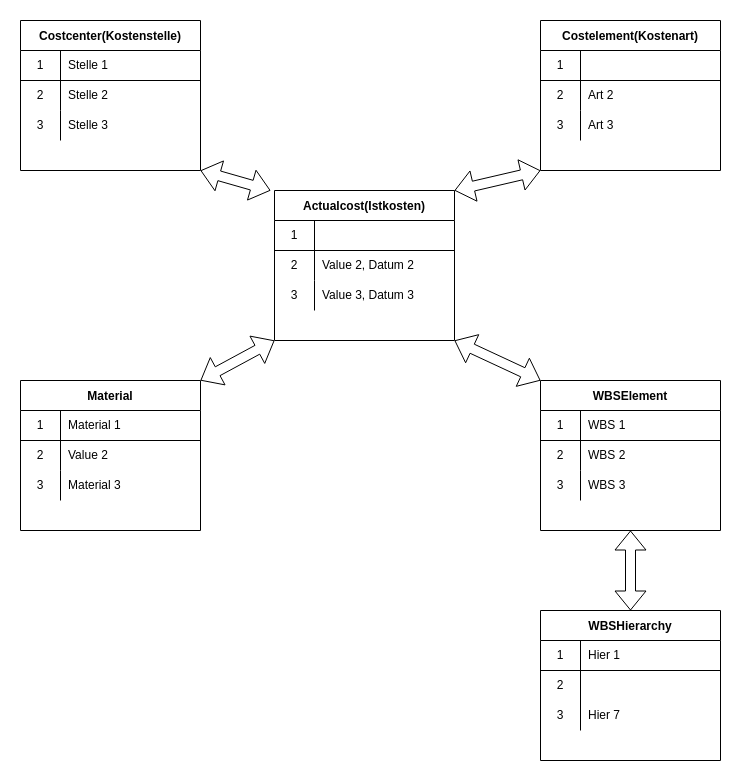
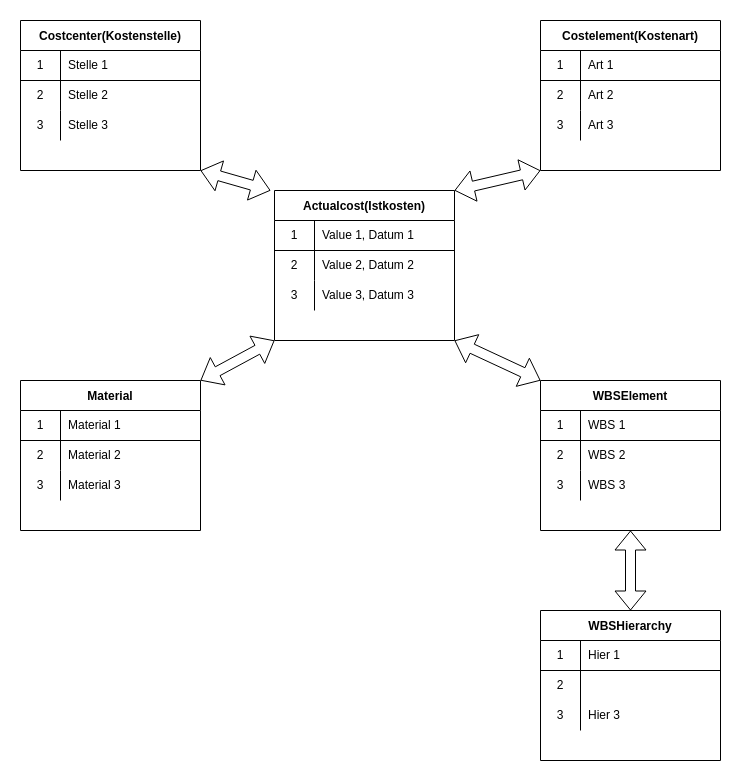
  <mxCell id="0" />
  <mxCell id="1" parent="0" />
  <mxCell id="2" value="Actualcost(Istkosten)" style="shape=table;startSize=30;container=1;collapsible=0;childLayout=tableLayout;fixedRows=1;rowLines=0;fontStyle=1;align=center;" vertex="1" parent="1"><mxGeometry x="274" y="190" width="180" height="150" as="geometry" /></mxCell>
  <mxCell id="3" value="" style="shape=partialRectangle;html=1;whiteSpace=wrap;collapsible=0;dropTarget=0;pointerEvents=0;fillColor=none;top=0;left=0;bottom=1;right=0;points=[[0,0.5],[1,0.5]];portConstraint=eastwest;" vertex="1" parent="2"><mxGeometry y="30" width="180" height="30" as="geometry" /></mxCell>
  <mxCell id="4" value="1" style="shape=partialRectangle;html=1;whiteSpace=wrap;connectable=0;fillColor=none;top=0;left=0;bottom=0;right=0;overflow=hidden;" vertex="1" parent="3"><mxGeometry width="40" height="30" as="geometry" /></mxCell>
+ <mxCell id="5" value="Value 1, Datum 1" style="shape=partialRectangle;html=1;whiteSpace=wrap;connectable=0;fillColor=none;top=0;left=0;bottom=0;right=0;align=left;spacingLeft=6;overflow=hidden;" vertex="1" parent="3"><mxGeometry x="40" width="140" height="30" as="geometry" /></mxCell>
  <mxCell id="6" value="" style="shape=partialRectangle;html=1;whiteSpace=wrap;collapsible=0;dropTarget=0;pointerEvents=0;fillColor=none;top=0;left=0;bottom=0;right=0;points=[[0,0.5],[1,0.5]];portConstraint=eastwest;" vertex="1" parent="2"><mxGeometry y="60" width="180" height="30" as="geometry" /></mxCell>
  <mxCell id="7" value="2" style="shape=partialRectangle;html=1;whiteSpace=wrap;connectable=0;fillColor=none;top=0;left=0;bottom=0;right=0;overflow=hidden;" vertex="1" parent="6"><mxGeometry width="40" height="30" as="geometry" /></mxCell>
  <mxCell id="8" value="Value 2, Datum 2" style="shape=partialRectangle;html=1;whiteSpace=wrap;connectable=0;fillColor=none;top=0;left=0;bottom=0;right=0;align=left;spacingLeft=6;overflow=hidden;" vertex="1" parent="6"><mxGeometry x="40" width="140" height="30" as="geometry" /></mxCell>
  <mxCell id="9" value="" style="shape=partialRectangle;html=1;whiteSpace=wrap;collapsible=0;dropTarget=0;pointerEvents=0;fillColor=none;top=0;left=0;bottom=0;right=0;points=[[0,0.5],[1,0.5]];portConstraint=eastwest;" vertex="1" parent="2"><mxGeometry y="90" width="180" height="30" as="geometry" /></mxCell>
  <mxCell id="10" value="3" style="shape=partialRectangle;html=1;whiteSpace=wrap;connectable=0;fillColor=none;top=0;left=0;bottom=0;right=0;overflow=hidden;" vertex="1" parent="9"><mxGeometry width="40" height="30" as="geometry" /></mxCell>
  <mxCell id="11" value="Value 3, Datum 3" style="shape=partialRectangle;html=1;whiteSpace=wrap;connectable=0;fillColor=none;top=0;left=0;bottom=0;right=0;align=left;spacingLeft=6;overflow=hidden;" vertex="1" parent="9"><mxGeometry x="40" width="140" height="30" as="geometry" /></mxCell>
  <mxCell id="12" value="Costcenter(Kostenstelle)" style="shape=table;startSize=30;container=1;collapsible=0;childLayout=tableLayout;fixedRows=1;rowLines=0;fontStyle=1;align=center;" vertex="1" parent="1"><mxGeometry x="20" y="20" width="180" height="150" as="geometry" /></mxCell>
  <mxCell id="13" value="" style="shape=partialRectangle;html=1;whiteSpace=wrap;collapsible=0;dropTarget=0;pointerEvents=0;fillColor=none;top=0;left=0;bottom=1;right=0;points=[[0,0.5],[1,0.5]];portConstraint=eastwest;" vertex="1" parent="12"><mxGeometry y="30" width="180" height="30" as="geometry" /></mxCell>
  <mxCell id="14" value="1" style="shape=partialRectangle;html=1;whiteSpace=wrap;connectable=0;fillColor=none;top=0;left=0;bottom=0;right=0;overflow=hidden;" vertex="1" parent="13"><mxGeometry width="40" height="30" as="geometry" /></mxCell>
  <mxCell id="15" value="Stelle 1" style="shape=partialRectangle;html=1;whiteSpace=wrap;connectable=0;fillColor=none;top=0;left=0;bottom=0;right=0;align=left;spacingLeft=6;overflow=hidden;" vertex="1" parent="13"><mxGeometry x="40" width="140" height="30" as="geometry" /></mxCell>
  <mxCell id="16" value="" style="shape=partialRectangle;html=1;whiteSpace=wrap;collapsible=0;dropTarget=0;pointerEvents=0;fillColor=none;top=0;left=0;bottom=0;right=0;points=[[0,0.5],[1,0.5]];portConstraint=eastwest;" vertex="1" parent="12"><mxGeometry y="60" width="180" height="30" as="geometry" /></mxCell>
  <mxCell id="17" value="2" style="shape=partialRectangle;html=1;whiteSpace=wrap;connectable=0;fillColor=none;top=0;left=0;bottom=0;right=0;overflow=hidden;" vertex="1" parent="16"><mxGeometry width="40" height="30" as="geometry" /></mxCell>
  <mxCell id="18" value="Stelle 2" style="shape=partialRectangle;html=1;whiteSpace=wrap;connectable=0;fillColor=none;top=0;left=0;bottom=0;right=0;align=left;spacingLeft=6;overflow=hidden;" vertex="1" parent="16"><mxGeometry x="40" width="140" height="30" as="geometry" /></mxCell>
  <mxCell id="19" value="" style="shape=partialRectangle;html=1;whiteSpace=wrap;collapsible=0;dropTarget=0;pointerEvents=0;fillColor=none;top=0;left=0;bottom=0;right=0;points=[[0,0.5],[1,0.5]];portConstraint=eastwest;" vertex="1" parent="12"><mxGeometry y="90" width="180" height="30" as="geometry" /></mxCell>
  <mxCell id="20" value="3" style="shape=partialRectangle;html=1;whiteSpace=wrap;connectable=0;fillColor=none;top=0;left=0;bottom=0;right=0;overflow=hidden;" vertex="1" parent="19"><mxGeometry width="40" height="30" as="geometry" /></mxCell>
  <mxCell id="21" value="Stelle 3" style="shape=partialRectangle;html=1;whiteSpace=wrap;connectable=0;fillColor=none;top=0;left=0;bottom=0;right=0;align=left;spacingLeft=6;overflow=hidden;" vertex="1" parent="19"><mxGeometry x="40" width="140" height="30" as="geometry" /></mxCell>
  <mxCell id="22" value="Costelement(Kostenart)" style="shape=table;startSize=30;container=1;collapsible=0;childLayout=tableLayout;fixedRows=1;rowLines=0;fontStyle=1;align=center;" vertex="1" parent="1"><mxGeometry x="540" y="20" width="180" height="150" as="geometry" /></mxCell>
  <mxCell id="23" value="" style="shape=partialRectangle;html=1;whiteSpace=wrap;collapsible=0;dropTarget=0;pointerEvents=0;fillColor=none;top=0;left=0;bottom=1;right=0;points=[[0,0.5],[1,0.5]];portConstraint=eastwest;" vertex="1" parent="22"><mxGeometry y="30" width="180" height="30" as="geometry" /></mxCell>
  <mxCell id="24" value="1" style="shape=partialRectangle;html=1;whiteSpace=wrap;connectable=0;fillColor=none;top=0;left=0;bottom=0;right=0;overflow=hidden;" vertex="1" parent="23"><mxGeometry width="40" height="30" as="geometry" /></mxCell>
+ <mxCell id="25" value="Art 1" style="shape=partialRectangle;html=1;whiteSpace=wrap;connectable=0;fillColor=none;top=0;left=0;bottom=0;right=0;align=left;spacingLeft=6;overflow=hidden;" vertex="1" parent="23"><mxGeometry x="40" width="140" height="30" as="geometry" /></mxCell>
  <mxCell id="26" value="" style="shape=partialRectangle;html=1;whiteSpace=wrap;collapsible=0;dropTarget=0;pointerEvents=0;fillColor=none;top=0;left=0;bottom=0;right=0;points=[[0,0.5],[1,0.5]];portConstraint=eastwest;" vertex="1" parent="22"><mxGeometry y="60" width="180" height="30" as="geometry" /></mxCell>
  <mxCell id="27" value="2" style="shape=partialRectangle;html=1;whiteSpace=wrap;connectable=0;fillColor=none;top=0;left=0;bottom=0;right=0;overflow=hidden;" vertex="1" parent="26"><mxGeometry width="40" height="30" as="geometry" /></mxCell>
  <mxCell id="28" value="Art 2" style="shape=partialRectangle;html=1;whiteSpace=wrap;connectable=0;fillColor=none;top=0;left=0;bottom=0;right=0;align=left;spacingLeft=6;overflow=hidden;" vertex="1" parent="26"><mxGeometry x="40" width="140" height="30" as="geometry" /></mxCell>
  <mxCell id="29" value="" style="shape=partialRectangle;html=1;whiteSpace=wrap;collapsible=0;dropTarget=0;pointerEvents=0;fillColor=none;top=0;left=0;bottom=0;right=0;points=[[0,0.5],[1,0.5]];portConstraint=eastwest;" vertex="1" parent="22"><mxGeometry y="90" width="180" height="30" as="geometry" /></mxCell>
  <mxCell id="30" value="3" style="shape=partialRectangle;html=1;whiteSpace=wrap;connectable=0;fillColor=none;top=0;left=0;bottom=0;right=0;overflow=hidden;" vertex="1" parent="29"><mxGeometry width="40" height="30" as="geometry" /></mxCell>
  <mxCell id="31" value="Art 3" style="shape=partialRectangle;html=1;whiteSpace=wrap;connectable=0;fillColor=none;top=0;left=0;bottom=0;right=0;align=left;spacingLeft=6;overflow=hidden;" vertex="1" parent="29"><mxGeometry x="40" width="140" height="30" as="geometry" /></mxCell>
  <mxCell id="32" value="Material" style="shape=table;startSize=30;container=1;collapsible=0;childLayout=tableLayout;fixedRows=1;rowLines=0;fontStyle=1;align=center;" vertex="1" parent="1"><mxGeometry x="20" y="380" width="180" height="150" as="geometry" /></mxCell>
  <mxCell id="33" value="" style="shape=partialRectangle;html=1;whiteSpace=wrap;collapsible=0;dropTarget=0;pointerEvents=0;fillColor=none;top=0;left=0;bottom=1;right=0;points=[[0,0.5],[1,0.5]];portConstraint=eastwest;" vertex="1" parent="32"><mxGeometry y="30" width="180" height="30" as="geometry" /></mxCell>
  <mxCell id="34" value="1" style="shape=partialRectangle;html=1;whiteSpace=wrap;connectable=0;fillColor=none;top=0;left=0;bottom=0;right=0;overflow=hidden;" vertex="1" parent="33"><mxGeometry width="40" height="30" as="geometry" /></mxCell>
  <mxCell id="35" value="Material 1" style="shape=partialRectangle;html=1;whiteSpace=wrap;connectable=0;fillColor=none;top=0;left=0;bottom=0;right=0;align=left;spacingLeft=6;overflow=hidden;" vertex="1" parent="33"><mxGeometry x="40" width="140" height="30" as="geometry" /></mxCell>
  <mxCell id="36" value="" style="shape=partialRectangle;html=1;whiteSpace=wrap;collapsible=0;dropTarget=0;pointerEvents=0;fillColor=none;top=0;left=0;bottom=0;right=0;points=[[0,0.5],[1,0.5]];portConstraint=eastwest;" vertex="1" parent="32"><mxGeometry y="60" width="180" height="30" as="geometry" /></mxCell>
  <mxCell id="37" value="2" style="shape=partialRectangle;html=1;whiteSpace=wrap;connectable=0;fillColor=none;top=0;left=0;bottom=0;right=0;overflow=hidden;" vertex="1" parent="36"><mxGeometry width="40" height="30" as="geometry" /></mxCell>
- <mxCell id="38" value="Value 2" style="shape=partialRectangle;html=1;whiteSpace=wrap;connectable=0;fillColor=none;top=0;left=0;bottom=0;right=0;align=left;spacingLeft=6;overflow=hidden;" vertex="1" parent="36"><mxGeometry x="40" width="140" height="30" as="geometry" /></mxCell>
+ <mxCell id="38" value="Material 2" style="shape=partialRectangle;html=1;whiteSpace=wrap;connectable=0;fillColor=none;top=0;left=0;bottom=0;right=0;align=left;spacingLeft=6;overflow=hidden;" vertex="1" parent="36"><mxGeometry x="40" width="140" height="30" as="geometry" /></mxCell>
  <mxCell id="39" value="" style="shape=partialRectangle;html=1;whiteSpace=wrap;collapsible=0;dropTarget=0;pointerEvents=0;fillColor=none;top=0;left=0;bottom=0;right=0;points=[[0,0.5],[1,0.5]];portConstraint=eastwest;" vertex="1" parent="32"><mxGeometry y="90" width="180" height="30" as="geometry" /></mxCell>
  <mxCell id="40" value="3" style="shape=partialRectangle;html=1;whiteSpace=wrap;connectable=0;fillColor=none;top=0;left=0;bottom=0;right=0;overflow=hidden;" vertex="1" parent="39"><mxGeometry width="40" height="30" as="geometry" /></mxCell>
  <mxCell id="41" value="Material 3" style="shape=partialRectangle;html=1;whiteSpace=wrap;connectable=0;fillColor=none;top=0;left=0;bottom=0;right=0;align=left;spacingLeft=6;overflow=hidden;" vertex="1" parent="39"><mxGeometry x="40" width="140" height="30" as="geometry" /></mxCell>
  <mxCell id="42" value="WBSElement" style="shape=table;startSize=30;container=1;collapsible=0;childLayout=tableLayout;fixedRows=1;rowLines=0;fontStyle=1;align=center;" vertex="1" parent="1"><mxGeometry x="540" y="380" width="180" height="150" as="geometry" /></mxCell>
  <mxCell id="43" value="" style="shape=partialRectangle;html=1;whiteSpace=wrap;collapsible=0;dropTarget=0;pointerEvents=0;fillColor=none;top=0;left=0;bottom=1;right=0;points=[[0,0.5],[1,0.5]];portConstraint=eastwest;" vertex="1" parent="42"><mxGeometry y="30" width="180" height="30" as="geometry" /></mxCell>
  <mxCell id="44" value="1" style="shape=partialRectangle;html=1;whiteSpace=wrap;connectable=0;fillColor=none;top=0;left=0;bottom=0;right=0;overflow=hidden;" vertex="1" parent="43"><mxGeometry width="40" height="30" as="geometry" /></mxCell>
  <mxCell id="45" value="WBS 1" style="shape=partialRectangle;html=1;whiteSpace=wrap;connectable=0;fillColor=none;top=0;left=0;bottom=0;right=0;align=left;spacingLeft=6;overflow=hidden;" vertex="1" parent="43"><mxGeometry x="40" width="140" height="30" as="geometry" /></mxCell>
  <mxCell id="46" value="" style="shape=partialRectangle;html=1;whiteSpace=wrap;collapsible=0;dropTarget=0;pointerEvents=0;fillColor=none;top=0;left=0;bottom=0;right=0;points=[[0,0.5],[1,0.5]];portConstraint=eastwest;" vertex="1" parent="42"><mxGeometry y="60" width="180" height="30" as="geometry" /></mxCell>
  <mxCell id="47" value="2" style="shape=partialRectangle;html=1;whiteSpace=wrap;connectable=0;fillColor=none;top=0;left=0;bottom=0;right=0;overflow=hidden;" vertex="1" parent="46"><mxGeometry width="40" height="30" as="geometry" /></mxCell>
  <mxCell id="48" value="WBS 2" style="shape=partialRectangle;html=1;whiteSpace=wrap;connectable=0;fillColor=none;top=0;left=0;bottom=0;right=0;align=left;spacingLeft=6;overflow=hidden;" vertex="1" parent="46"><mxGeometry x="40" width="140" height="30" as="geometry" /></mxCell>
  <mxCell id="49" value="" style="shape=partialRectangle;html=1;whiteSpace=wrap;collapsible=0;dropTarget=0;pointerEvents=0;fillColor=none;top=0;left=0;bottom=0;right=0;points=[[0,0.5],[1,0.5]];portConstraint=eastwest;" vertex="1" parent="42"><mxGeometry y="90" width="180" height="30" as="geometry" /></mxCell>
  <mxCell id="50" value="3" style="shape=partialRectangle;html=1;whiteSpace=wrap;connectable=0;fillColor=none;top=0;left=0;bottom=0;right=0;overflow=hidden;" vertex="1" parent="49"><mxGeometry width="40" height="30" as="geometry" /></mxCell>
  <mxCell id="51" value="WBS 3" style="shape=partialRectangle;html=1;whiteSpace=wrap;connectable=0;fillColor=none;top=0;left=0;bottom=0;right=0;align=left;spacingLeft=6;overflow=hidden;" vertex="1" parent="49"><mxGeometry x="40" width="140" height="30" as="geometry" /></mxCell>
  <mxCell id="52" value="WBSHierarchy" style="shape=table;startSize=30;container=1;collapsible=0;childLayout=tableLayout;fixedRows=1;rowLines=0;fontStyle=1;align=center;" vertex="1" parent="1"><mxGeometry x="540" y="610" width="180" height="150" as="geometry" /></mxCell>
  <mxCell id="53" value="" style="shape=partialRectangle;html=1;whiteSpace=wrap;collapsible=0;dropTarget=0;pointerEvents=0;fillColor=none;top=0;left=0;bottom=1;right=0;points=[[0,0.5],[1,0.5]];portConstraint=eastwest;" vertex="1" parent="52"><mxGeometry y="30" width="180" height="30" as="geometry" /></mxCell>
  <mxCell id="54" value="1" style="shape=partialRectangle;html=1;whiteSpace=wrap;connectable=0;fillColor=none;top=0;left=0;bottom=0;right=0;overflow=hidden;" vertex="1" parent="53"><mxGeometry width="40" height="30" as="geometry" /></mxCell>
  <mxCell id="55" value="Hier 1" style="shape=partialRectangle;html=1;whiteSpace=wrap;connectable=0;fillColor=none;top=0;left=0;bottom=0;right=0;align=left;spacingLeft=6;overflow=hidden;" vertex="1" parent="53"><mxGeometry x="40" width="140" height="30" as="geometry" /></mxCell>
  <mxCell id="56" value="" style="shape=partialRectangle;html=1;whiteSpace=wrap;collapsible=0;dropTarget=0;pointerEvents=0;fillColor=none;top=0;left=0;bottom=0;right=0;points=[[0,0.5],[1,0.5]];portConstraint=eastwest;" vertex="1" parent="52"><mxGeometry y="60" width="180" height="30" as="geometry" /></mxCell>
  <mxCell id="57" value="2" style="shape=partialRectangle;html=1;whiteSpace=wrap;connectable=0;fillColor=none;top=0;left=0;bottom=0;right=0;overflow=hidden;" vertex="1" parent="56"><mxGeometry width="40" height="30" as="geometry" /></mxCell>
  <mxCell id="58" value="" style="shape=partialRectangle;html=1;whiteSpace=wrap;collapsible=0;dropTarget=0;pointerEvents=0;fillColor=none;top=0;left=0;bottom=0;right=0;points=[[0,0.5],[1,0.5]];portConstraint=eastwest;" vertex="1" parent="52"><mxGeometry y="90" width="180" height="30" as="geometry" /></mxCell>
  <mxCell id="59" value="3" style="shape=partialRectangle;html=1;whiteSpace=wrap;connectable=0;fillColor=none;top=0;left=0;bottom=0;right=0;overflow=hidden;" vertex="1" parent="58"><mxGeometry width="40" height="30" as="geometry" /></mxCell>
- <mxCell id="60" value="Hier 7" style="shape=partialRectangle;html=1;whiteSpace=wrap;connectable=0;fillColor=none;top=0;left=0;bottom=0;right=0;align=left;spacingLeft=6;overflow=hidden;" vertex="1" parent="58"><mxGeometry x="40" width="140" height="30" as="geometry" /></mxCell>
+ <mxCell id="60" value="Hier 3" style="shape=partialRectangle;html=1;whiteSpace=wrap;connectable=0;fillColor=none;top=0;left=0;bottom=0;right=0;align=left;spacingLeft=6;overflow=hidden;" vertex="1" parent="58"><mxGeometry x="40" width="140" height="30" as="geometry" /></mxCell>
  <mxCell id="61" value="" style="shape=flexArrow;endArrow=classic;startArrow=classic;html=1;" edge="1" parent="1"><mxGeometry width="100" height="100" relative="1" as="geometry"><mxPoint x="200" y="170" as="sourcePoint" /><mxPoint x="270" y="190" as="targetPoint" /></mxGeometry></mxCell>
  <mxCell id="62" value="" style="shape=flexArrow;endArrow=classic;startArrow=classic;html=1;entryX=0;entryY=1;entryDx=0;entryDy=0;exitX=1;exitY=0;exitDx=0;exitDy=0;" edge="1" parent="1" source="32" target="2"><mxGeometry width="100" height="100" relative="1" as="geometry"><mxPoint x="280" y="490" as="sourcePoint" /><mxPoint x="270" y="330" as="targetPoint" /></mxGeometry></mxCell>
  <mxCell id="63" value="" style="shape=flexArrow;endArrow=classic;startArrow=classic;html=1;entryX=0;entryY=1;entryDx=0;entryDy=0;exitX=1;exitY=0;exitDx=0;exitDy=0;" edge="1" parent="1" source="2" target="22"><mxGeometry width="100" height="100" relative="1" as="geometry"><mxPoint x="390" y="480" as="sourcePoint" /><mxPoint x="490" y="380" as="targetPoint" /></mxGeometry></mxCell>
  <mxCell id="64" value="" style="shape=flexArrow;endArrow=classic;startArrow=classic;html=1;entryX=0;entryY=0;entryDx=0;entryDy=0;exitX=1;exitY=1;exitDx=0;exitDy=0;" edge="1" parent="1" source="2" target="42"><mxGeometry width="100" height="100" relative="1" as="geometry"><mxPoint x="400" y="510" as="sourcePoint" /><mxPoint x="500" y="410" as="targetPoint" /></mxGeometry></mxCell>
  <mxCell id="65" value="" style="shape=flexArrow;endArrow=classic;startArrow=classic;html=1;entryX=0.5;entryY=1;entryDx=0;entryDy=0;" edge="1" parent="1" target="42"><mxGeometry width="100" height="100" relative="1" as="geometry"><mxPoint x="630" y="610" as="sourcePoint" /><mxPoint x="730" y="540" as="targetPoint" /></mxGeometry></mxCell>
